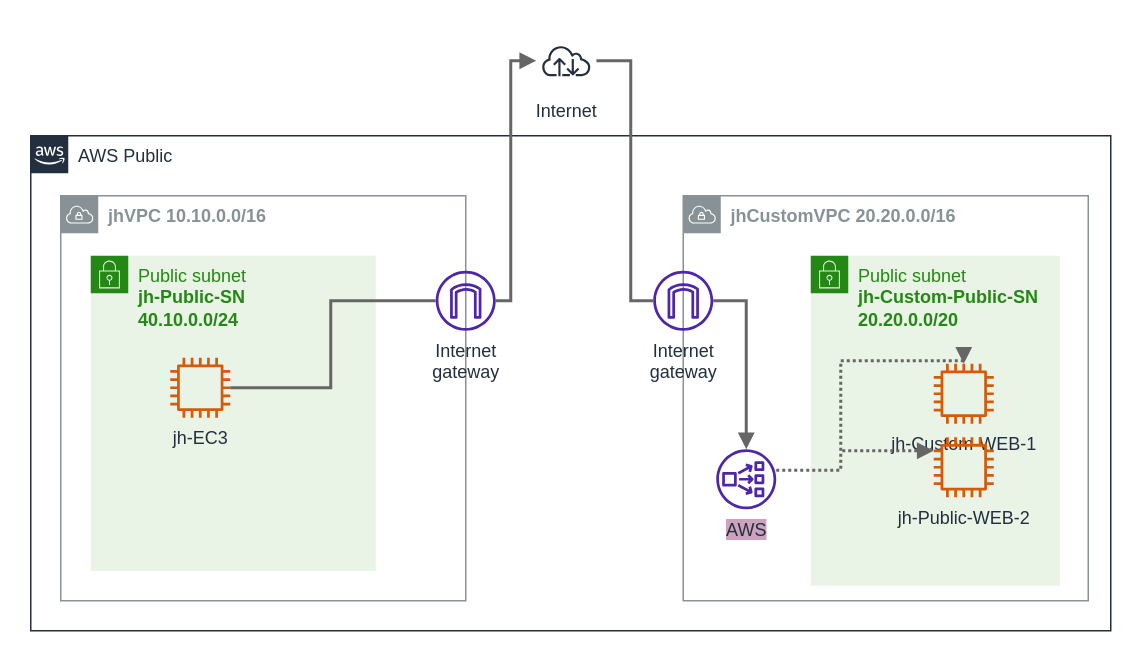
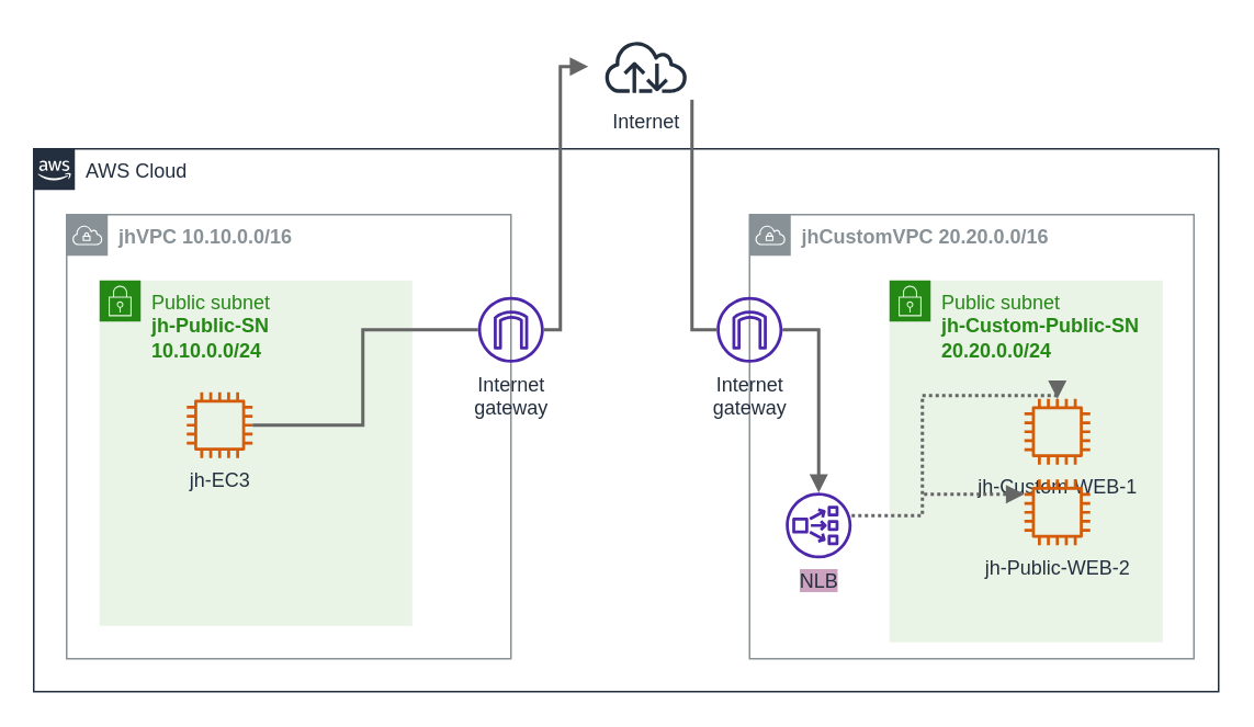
  <mxCell id="0" />
  <mxCell id="1" parent="0" />
- <mxCell id="2" value="AWS Public" style="points=[[0,0],[0.25,0],[0.5,0],[0.75,0],[1,0],[1,0.25],[1,0.5],[1,0.75],[1,1],[0.75,1],[0.5,1],[0.25,1],[0,1],[0,0.75],[0,0.5],[0,0.25]];outlineConnect=0;gradientColor=none;html=1;whiteSpace=wrap;fontSize=12;fontStyle=0;container=1;pointerEvents=0;collapsible=0;recursiveResize=0;shape=mxgraph.aws4.group;grIcon=mxgraph.aws4.group_aws_cloud_alt;strokeColor=#232F3E;fillColor=none;verticalAlign=top;align=left;spacingLeft=30;fontColor=#232F3E;dashed=0;" parent="1" vertex="1"><mxGeometry x="20" y="90" width="720" height="330" as="geometry" /></mxCell>
+ <mxCell id="2" value="AWS Cloud" style="points=[[0,0],[0.25,0],[0.5,0],[0.75,0],[1,0],[1,0.25],[1,0.5],[1,0.75],[1,1],[0.75,1],[0.5,1],[0.25,1],[0,1],[0,0.75],[0,0.5],[0,0.25]];outlineConnect=0;gradientColor=none;html=1;whiteSpace=wrap;fontSize=12;fontStyle=0;container=1;pointerEvents=0;collapsible=0;recursiveResize=0;shape=mxgraph.aws4.group;grIcon=mxgraph.aws4.group_aws_cloud_alt;strokeColor=#232F3E;fillColor=none;verticalAlign=top;align=left;spacingLeft=30;fontColor=#232F3E;dashed=0;" parent="1" vertex="1"><mxGeometry x="20" y="90" width="720" height="330" as="geometry" /></mxCell>
  <mxCell id="3" value="&lt;b&gt;jhVPC&lt;/b&gt; &lt;b&gt;10.10.0.0/16&lt;/b&gt;" style="sketch=0;outlineConnect=0;gradientColor=none;html=1;whiteSpace=wrap;fontSize=12;fontStyle=0;shape=mxgraph.aws4.group;grIcon=mxgraph.aws4.group_vpc;strokeColor=#879196;fillColor=none;verticalAlign=top;align=left;spacingLeft=30;fontColor=#879196;dashed=0;" parent="2" vertex="1"><mxGeometry x="20" y="40" width="270" height="270" as="geometry" /></mxCell>
- <mxCell id="4" value="Public subnet&amp;nbsp;&lt;b&gt;&lt;br&gt;jh-Public-SN&lt;/b&gt;&lt;br&gt;&lt;b&gt;40.10.0.0/24&lt;/b&gt;" style="points=[[0,0],[0.25,0],[0.5,0],[0.75,0],[1,0],[1,0.25],[1,0.5],[1,0.75],[1,1],[0.75,1],[0.5,1],[0.25,1],[0,1],[0,0.75],[0,0.5],[0,0.25]];outlineConnect=0;gradientColor=none;html=1;whiteSpace=wrap;fontSize=12;fontStyle=0;container=1;pointerEvents=0;collapsible=0;recursiveResize=0;shape=mxgraph.aws4.group;grIcon=mxgraph.aws4.group_security_group;grStroke=0;strokeColor=#248814;fillColor=#E9F3E6;verticalAlign=top;align=left;spacingLeft=30;fontColor=#248814;dashed=0;" parent="2" vertex="1"><mxGeometry x="40" y="80" width="190" height="210" as="geometry" /></mxCell>
+ <mxCell id="4" value="Public subnet&amp;nbsp;&lt;b&gt;&lt;br&gt;jh-Public-SN&lt;/b&gt;&lt;br&gt;&lt;b&gt;10.10.0.0/24&lt;/b&gt;" style="points=[[0,0],[0.25,0],[0.5,0],[0.75,0],[1,0],[1,0.25],[1,0.5],[1,0.75],[1,1],[0.75,1],[0.5,1],[0.25,1],[0,1],[0,0.75],[0,0.5],[0,0.25]];outlineConnect=0;gradientColor=none;html=1;whiteSpace=wrap;fontSize=12;fontStyle=0;container=1;pointerEvents=0;collapsible=0;recursiveResize=0;shape=mxgraph.aws4.group;grIcon=mxgraph.aws4.group_security_group;grStroke=0;strokeColor=#248814;fillColor=#E9F3E6;verticalAlign=top;align=left;spacingLeft=30;fontColor=#248814;dashed=0;" parent="2" vertex="1"><mxGeometry x="40" y="80" width="190" height="210" as="geometry" /></mxCell>
  <mxCell id="5" value="jh-EC3" style="sketch=0;outlineConnect=0;fontColor=#232F3E;gradientColor=none;fillColor=#D45B07;strokeColor=none;dashed=0;verticalLabelPosition=bottom;verticalAlign=top;align=center;html=1;fontSize=12;fontStyle=0;aspect=fixed;pointerEvents=1;shape=mxgraph.aws4.instance2;" parent="4" vertex="1"><mxGeometry x="53" y="68" width="40" height="40" as="geometry" /></mxCell>
  <mxCell id="6" value="&lt;b&gt;jhCustomVPC 20.20.0.0/16&lt;/b&gt;" style="sketch=0;outlineConnect=0;gradientColor=none;html=1;whiteSpace=wrap;fontSize=12;fontStyle=0;shape=mxgraph.aws4.group;grIcon=mxgraph.aws4.group_vpc;strokeColor=#879196;fillColor=none;verticalAlign=top;align=left;spacingLeft=30;fontColor=#879196;dashed=0;" vertex="1" parent="2"><mxGeometry x="435" y="40" width="270" height="270" as="geometry" /></mxCell>
- <mxCell id="7" value="Public subnet&amp;nbsp;&lt;b&gt;&lt;br&gt;jh-Custom-Public-SN&lt;/b&gt;&lt;br&gt;&lt;b&gt;20.20.0.0/20&lt;/b&gt;" style="points=[[0,0],[0.25,0],[0.5,0],[0.75,0],[1,0],[1,0.25],[1,0.5],[1,0.75],[1,1],[0.75,1],[0.5,1],[0.25,1],[0,1],[0,0.75],[0,0.5],[0,0.25]];outlineConnect=0;gradientColor=none;html=1;whiteSpace=wrap;fontSize=12;fontStyle=0;container=1;pointerEvents=0;collapsible=0;recursiveResize=0;shape=mxgraph.aws4.group;grIcon=mxgraph.aws4.group_security_group;grStroke=0;strokeColor=#248814;fillColor=#E9F3E6;verticalAlign=top;align=left;spacingLeft=30;fontColor=#248814;dashed=0;" vertex="1" parent="2"><mxGeometry x="520" y="80" width="166" height="220" as="geometry" /></mxCell>
+ <mxCell id="7" value="Public subnet&amp;nbsp;&lt;b&gt;&lt;br&gt;jh-Custom-Public-SN&lt;/b&gt;&lt;br&gt;&lt;b&gt;20.20.0.0/24&lt;/b&gt;" style="points=[[0,0],[0.25,0],[0.5,0],[0.75,0],[1,0],[1,0.25],[1,0.5],[1,0.75],[1,1],[0.75,1],[0.5,1],[0.25,1],[0,1],[0,0.75],[0,0.5],[0,0.25]];outlineConnect=0;gradientColor=none;html=1;whiteSpace=wrap;fontSize=12;fontStyle=0;container=1;pointerEvents=0;collapsible=0;recursiveResize=0;shape=mxgraph.aws4.group;grIcon=mxgraph.aws4.group_security_group;grStroke=0;strokeColor=#248814;fillColor=#E9F3E6;verticalAlign=top;align=left;spacingLeft=30;fontColor=#248814;dashed=0;" vertex="1" parent="2"><mxGeometry x="520" y="80" width="166" height="220" as="geometry" /></mxCell>
  <mxCell id="8" value="jh-Custom-WEB-1" style="sketch=0;outlineConnect=0;fontColor=#232F3E;gradientColor=none;fillColor=#D45B07;strokeColor=none;dashed=0;verticalLabelPosition=bottom;verticalAlign=top;align=center;html=1;fontSize=12;fontStyle=0;aspect=fixed;pointerEvents=1;shape=mxgraph.aws4.instance2;" vertex="1" parent="7"><mxGeometry x="82" y="72" width="40" height="40" as="geometry" /></mxCell>
  <mxCell id="9" value="jh-Public-WEB-2" style="sketch=0;outlineConnect=0;fontColor=#232F3E;gradientColor=none;fillColor=#D45B07;strokeColor=none;dashed=0;verticalLabelPosition=bottom;verticalAlign=top;align=center;html=1;fontSize=12;fontStyle=0;aspect=fixed;pointerEvents=1;shape=mxgraph.aws4.instance2;" vertex="1" parent="7"><mxGeometry x="82" y="121" width="40" height="40" as="geometry" /></mxCell>
  <mxCell id="10" style="edgeStyle=orthogonalEdgeStyle;rounded=0;orthogonalLoop=1;jettySize=auto;html=1;strokeColor=#666666;strokeWidth=2;fontColor=#000000;endArrow=block;endFill=1;" edge="1" parent="2" source="11" target="14"><mxGeometry relative="1" as="geometry"><Array as="points"><mxPoint x="477" y="110" /></Array></mxGeometry></mxCell>
  <mxCell id="11" value="Internet&lt;br&gt;gateway" style="sketch=0;outlineConnect=0;fontColor=#232F3E;gradientColor=none;fillColor=#4D27AA;strokeColor=none;dashed=0;verticalLabelPosition=bottom;verticalAlign=top;align=center;html=1;fontSize=12;fontStyle=0;aspect=fixed;pointerEvents=1;shape=mxgraph.aws4.internet_gateway;rounded=0;shadow=0;labelBackgroundColor=none;" vertex="1" parent="2"><mxGeometry x="415" y="90" width="40" height="40" as="geometry" /></mxCell>
  <mxCell id="12" value="Internet&lt;br&gt;gateway" style="sketch=0;outlineConnect=0;fontColor=#232F3E;gradientColor=none;fillColor=#4D27AA;strokeColor=none;dashed=0;verticalLabelPosition=bottom;verticalAlign=top;align=center;html=1;fontSize=12;fontStyle=0;aspect=fixed;pointerEvents=1;shape=mxgraph.aws4.internet_gateway;rounded=0;shadow=0;labelBackgroundColor=none;" vertex="1" parent="2"><mxGeometry x="270" y="90" width="40" height="40" as="geometry" /></mxCell>
  <mxCell id="13" style="edgeStyle=orthogonalEdgeStyle;rounded=0;orthogonalLoop=1;jettySize=auto;html=1;strokeColor=#666666;strokeWidth=2;fontColor=#000000;endArrow=block;endFill=1;dashed=1;dashPattern=1 1;" edge="1" parent="2" target="8"><mxGeometry relative="1" as="geometry"><mxPoint x="497" y="223" as="sourcePoint" /><mxPoint x="780" y="160" as="targetPoint" /><Array as="points"><mxPoint x="540" y="223" /><mxPoint x="540" y="150" /></Array></mxGeometry></mxCell>
- <mxCell id="14" value="AWS" style="sketch=0;outlineConnect=0;fontColor=#232F3E;gradientColor=none;fillColor=#4D27AA;strokeColor=none;dashed=0;verticalLabelPosition=bottom;verticalAlign=top;align=center;html=1;fontSize=12;fontStyle=0;aspect=fixed;pointerEvents=1;shape=mxgraph.aws4.network_load_balancer;labelBackgroundColor=#CDA2BE;" vertex="1" parent="2"><mxGeometry x="457" y="209" width="40" height="40" as="geometry" /></mxCell>
+ <mxCell id="14" value="NLB" style="sketch=0;outlineConnect=0;fontColor=#232F3E;gradientColor=none;fillColor=#4D27AA;strokeColor=none;dashed=0;verticalLabelPosition=bottom;verticalAlign=top;align=center;html=1;fontSize=12;fontStyle=0;aspect=fixed;pointerEvents=1;shape=mxgraph.aws4.network_load_balancer;labelBackgroundColor=#CDA2BE;" vertex="1" parent="2"><mxGeometry x="457" y="209" width="40" height="40" as="geometry" /></mxCell>
  <mxCell id="15" style="edgeStyle=orthogonalEdgeStyle;rounded=0;orthogonalLoop=1;jettySize=auto;html=1;strokeColor=#666666;strokeWidth=2;fontColor=#000000;endArrow=none;endFill=0;" edge="1" parent="2" source="5" target="12"><mxGeometry relative="1" as="geometry"><Array as="points"><mxPoint x="200" y="168" /><mxPoint x="200" y="110" /></Array></mxGeometry></mxCell>
  <mxCell id="16" style="edgeStyle=orthogonalEdgeStyle;rounded=0;orthogonalLoop=1;jettySize=auto;html=1;strokeColor=#666666;strokeWidth=2;fontColor=#000000;endArrow=none;endFill=0;" edge="1" parent="1" source="17" target="11"><mxGeometry relative="1" as="geometry"><Array as="points"><mxPoint x="420" y="40" /><mxPoint x="420" y="200" /></Array></mxGeometry></mxCell>
- <mxCell id="17" value="Internet" style="sketch=0;outlineConnect=0;fontColor=#232F3E;gradientColor=none;strokeColor=#232F3E;fillColor=#ffffff;dashed=0;verticalLabelPosition=bottom;verticalAlign=top;align=center;html=1;fontSize=12;fontStyle=0;aspect=fixed;shape=mxgraph.aws4.resourceIcon;resIcon=mxgraph.aws4.internet;labelBackgroundColor=default;" vertex="1" parent="1"><mxGeometry x="357" y="20" width="40" height="40" as="geometry" /></mxCell>
+ <mxCell id="17" value="Internet" style="sketch=0;outlineConnect=0;fontColor=#232F3E;gradientColor=none;strokeColor=#232F3E;fillColor=#ffffff;dashed=0;verticalLabelPosition=bottom;verticalAlign=top;align=center;html=1;fontSize=12;fontStyle=0;aspect=fixed;shape=mxgraph.aws4.resourceIcon;resIcon=mxgraph.aws4.internet;labelBackgroundColor=default;" vertex="1" parent="1"><mxGeometry x="357" y="20" width="70" height="40" as="geometry" /></mxCell>
  <mxCell id="18" style="edgeStyle=orthogonalEdgeStyle;rounded=0;orthogonalLoop=1;jettySize=auto;html=1;strokeColor=#666666;strokeWidth=2;fontColor=#000000;endArrow=block;endFill=1;" edge="1" parent="1" source="12" target="17"><mxGeometry relative="1" as="geometry"><Array as="points"><mxPoint x="340" y="200" /><mxPoint x="340" y="40" /></Array></mxGeometry></mxCell>
  <mxCell id="19" value="" style="endArrow=block;html=1;rounded=0;dashed=1;dashPattern=1 1;strokeColor=#666666;strokeWidth=2;fontColor=#000000;endFill=1;entryX=0.2;entryY=0.225;entryDx=0;entryDy=0;entryPerimeter=0;fillColor=#f5f5f5;" edge="1" parent="1"><mxGeometry width="50" height="50" relative="1" as="geometry"><mxPoint x="561" y="300" as="sourcePoint" /><mxPoint x="622" y="300" as="targetPoint" /></mxGeometry></mxCell>
